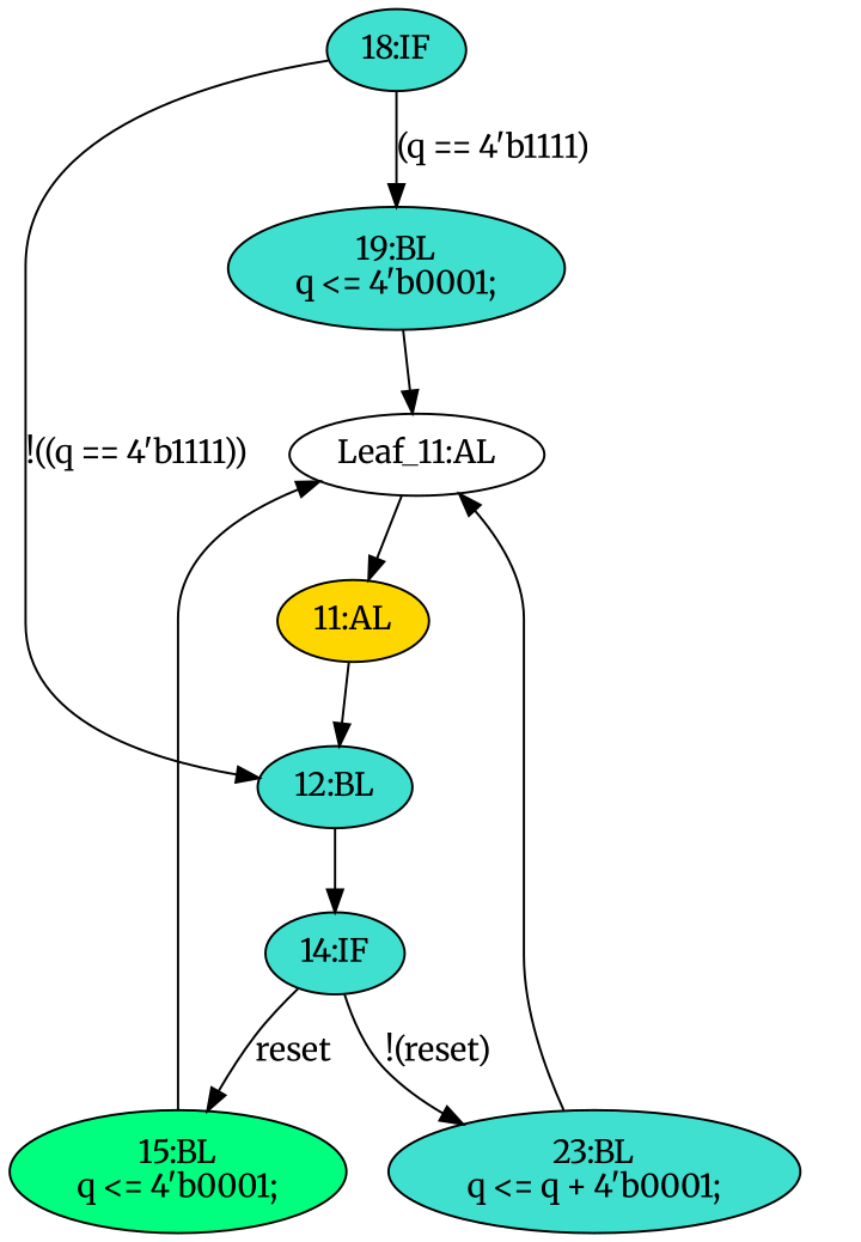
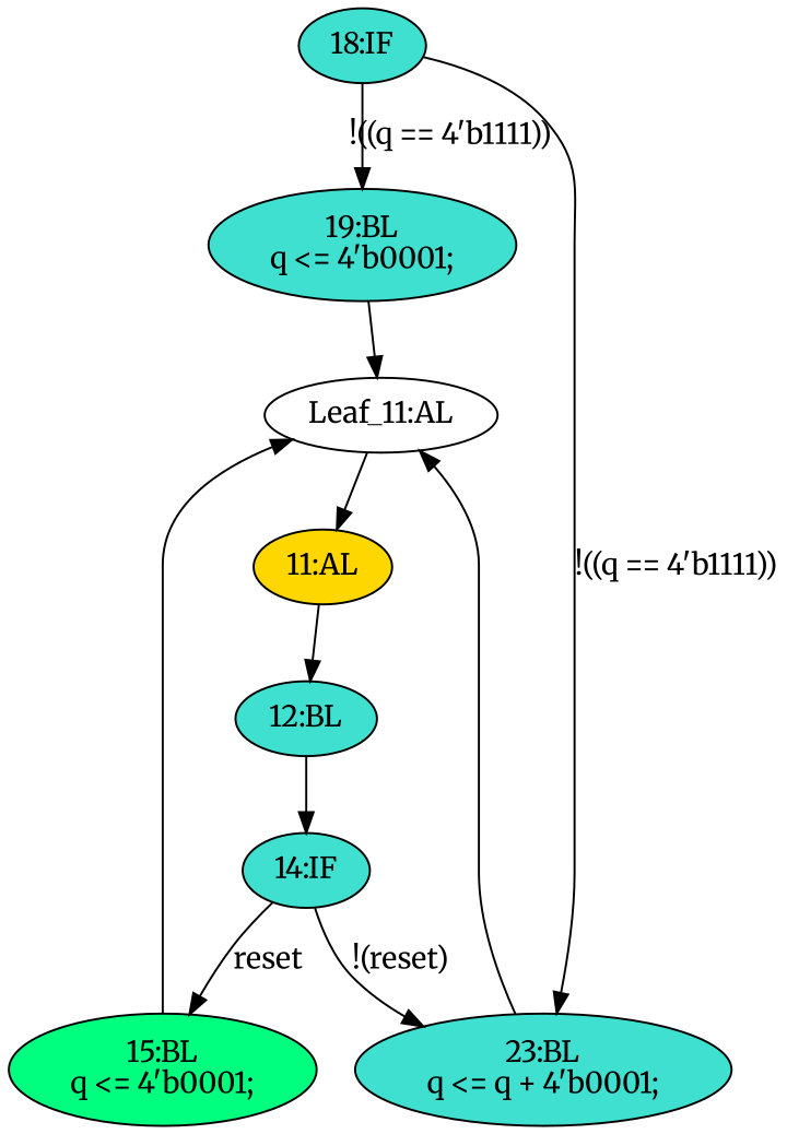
  strict digraph {
    fontname=Merriweather
    node [fillcolor=turquoise fontname=Merriweather statements="[]" style=filled typ=Block]
    edge [cond="[]" fontname=Merriweather lineno=None]
    n1 [ast="<pyverilog.vparser.ast.Block object at 0x7f0126f234d0>" label="19:BL\nq <= 4'b0001;" statements="[<pyverilog.vparser.ast.NonblockingSubstitution object at 0x7f0126ecee90>]"]
    n2 [def_var="['q']" label="Leaf_11:AL" fillcolor="" statements="" style="" typ=""]
    n3 [ast="<pyverilog.vparser.ast.Always object at 0x7f0126fb5e10>" clk_sens=True fillcolor=gold label="11:AL" sens="['clk', 'reset']" typ=Always use_var="['reset', 'q']"]
    n4 [ast="<pyverilog.vparser.ast.Block object at 0x7f0126fb5690>" label="12:BL"]
    n5 [ast="<pyverilog.vparser.ast.Block object at 0x7f0126fb5790>" fillcolor=springgreen label="15:BL\nq <= 4'b0001;" statements="[<pyverilog.vparser.ast.NonblockingSubstitution object at 0x7f0126ed6810>]"]
    n6 [ast="<pyverilog.vparser.ast.IfStatement object at 0x7f0126ece550>" label="18:IF" typ=IfStatement]
    n7 [ast="<pyverilog.vparser.ast.Block object at 0x7f0126f23ed0>" label="23:BL\nq <= q + 4'b0001;" statements="[<pyverilog.vparser.ast.NonblockingSubstitution object at 0x7f0126f31390>]"]
    n8 [ast="<pyverilog.vparser.ast.IfStatement object at 0x7f0126ed6bd0>" label="14:IF" typ=IfStatement]
    n1 -> n2
    n2 -> n3 [cond="" lineno=""]
    n3 -> n4
    n4 -> n8
    n5 -> n2
-   n6 -> n1 [cond="['q']" label="(q == 4'b1111)" lineno=18]
-   n6 -> n4 [cond="['q']" label="!((q == 4'b1111))" lineno=18]
+   n6 -> n1 [cond="['q']" label="!((q == 4'b1111))" lineno=18]
+   n6 -> n7 [cond="['q']" label="!((q == 4'b1111))" lineno=18]
    n7 -> n2
    n8 -> n5 [cond="['reset']" label=reset lineno=14]
    n8 -> n7 [cond="['reset']" label="!(reset)" lineno=14]
  }
